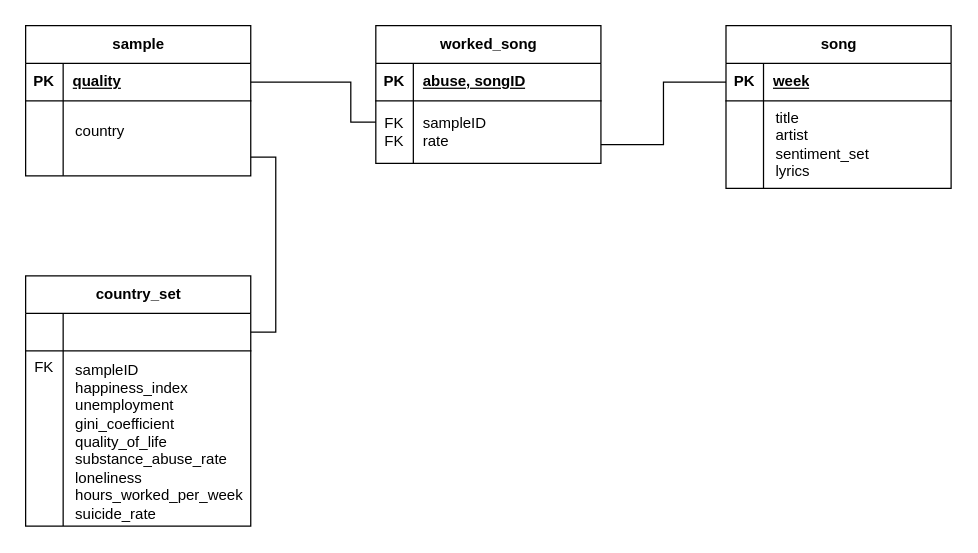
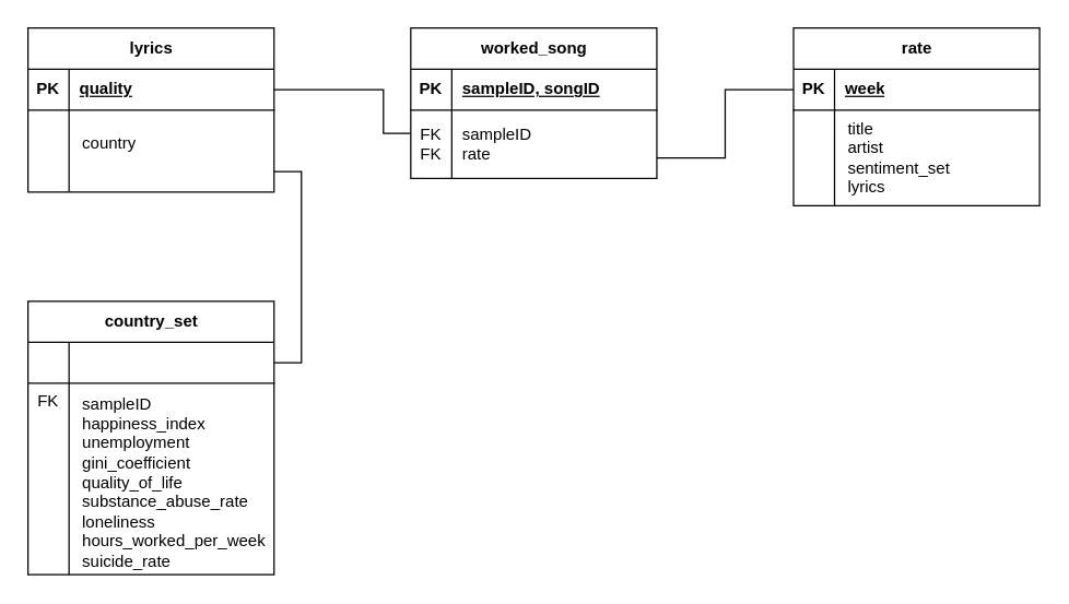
  <mxCell id="0" />
  <mxCell id="1" parent="0" />
- <mxCell id="2" value="song" style="shape=table;startSize=30;container=1;collapsible=1;childLayout=tableLayout;fixedRows=1;rowLines=0;fontStyle=1;align=center;resizeLast=1;html=1;" parent="1" vertex="1"><mxGeometry x="580" y="20" width="180" height="130" as="geometry" /></mxCell>
+ <mxCell id="2" value="rate" style="shape=table;startSize=30;container=1;collapsible=1;childLayout=tableLayout;fixedRows=1;rowLines=0;fontStyle=1;align=center;resizeLast=1;html=1;" parent="1" vertex="1"><mxGeometry x="580" y="20" width="180" height="130" as="geometry" /></mxCell>
  <mxCell id="3" value="" style="shape=tableRow;horizontal=0;startSize=0;swimlaneHead=0;swimlaneBody=0;fillColor=none;collapsible=0;dropTarget=0;points=[[0,0.5],[1,0.5]];portConstraint=eastwest;top=0;left=0;right=0;bottom=1;" parent="2" vertex="1"><mxGeometry y="30" width="180" height="30" as="geometry" /></mxCell>
  <mxCell id="4" value="PK" style="shape=partialRectangle;connectable=0;fillColor=none;top=0;left=0;bottom=0;right=0;fontStyle=1;overflow=hidden;whiteSpace=wrap;html=1;" parent="3" vertex="1"><mxGeometry width="30" height="30" as="geometry"><mxRectangle width="30" height="30" as="alternateBounds" /></mxGeometry></mxCell>
  <mxCell id="5" value="week" style="shape=partialRectangle;connectable=0;fillColor=none;top=0;left=0;bottom=0;right=0;align=left;spacingLeft=6;fontStyle=5;overflow=hidden;whiteSpace=wrap;html=1;" parent="3" vertex="1"><mxGeometry x="30" width="150" height="30" as="geometry"><mxRectangle width="150" height="30" as="alternateBounds" /></mxGeometry></mxCell>
  <mxCell id="6" value="" style="shape=tableRow;horizontal=0;startSize=0;swimlaneHead=0;swimlaneBody=0;fillColor=none;collapsible=0;dropTarget=0;points=[[0,0.5],[1,0.5]];portConstraint=eastwest;top=0;left=0;right=0;bottom=0;" parent="2" vertex="1"><mxGeometry y="60" width="180" height="70" as="geometry" /></mxCell>
  <mxCell id="7" value="" style="shape=partialRectangle;connectable=0;fillColor=none;top=0;left=0;bottom=0;right=0;editable=1;overflow=hidden;whiteSpace=wrap;html=1;" parent="6" vertex="1"><mxGeometry width="30" height="70" as="geometry"><mxRectangle width="30" height="70" as="alternateBounds" /></mxGeometry></mxCell>
  <mxCell id="8" value="&lt;table style=&quot;font-size: 1em; width: 180px;&quot; cellpadding=&quot;2&quot; cellspacing=&quot;0&quot;&gt;&lt;tbody&gt;&lt;tr&gt;&lt;td&gt;title&lt;br&gt;artist&lt;br&gt;sentiment_set&lt;br&gt;lyrics&lt;/td&gt;&lt;/tr&gt;&lt;/tbody&gt;&lt;/table&gt;" style="shape=partialRectangle;connectable=0;fillColor=none;top=0;left=0;bottom=0;right=0;align=left;spacingLeft=6;overflow=hidden;whiteSpace=wrap;html=1;" parent="6" vertex="1"><mxGeometry x="30" width="150" height="70" as="geometry"><mxRectangle width="150" height="70" as="alternateBounds" /></mxGeometry></mxCell>
  <mxCell id="9" value="country_set" style="shape=table;startSize=30;container=1;collapsible=1;childLayout=tableLayout;fixedRows=1;rowLines=0;fontStyle=1;align=center;resizeLast=1;html=1;" parent="1" vertex="1"><mxGeometry x="20" y="220" width="180" height="200" as="geometry" /></mxCell>
  <mxCell id="10" value="" style="shape=tableRow;horizontal=0;startSize=0;swimlaneHead=0;swimlaneBody=0;fillColor=none;collapsible=0;dropTarget=0;points=[[0,0.5],[1,0.5]];portConstraint=eastwest;top=0;left=0;right=0;bottom=1;" parent="9" vertex="1"><mxGeometry y="30" width="180" height="30" as="geometry" /></mxCell>
  <mxCell id="11" value="" style="shape=partialRectangle;connectable=0;fillColor=none;top=0;left=0;bottom=0;right=0;fontStyle=1;overflow=hidden;whiteSpace=wrap;html=1;" parent="10" vertex="1"><mxGeometry width="30" height="30" as="geometry"><mxRectangle width="30" height="30" as="alternateBounds" /></mxGeometry></mxCell>
  <mxCell id="12" value="" style="shape=partialRectangle;connectable=0;fillColor=none;top=0;left=0;bottom=0;right=0;align=left;spacingLeft=6;fontStyle=5;overflow=hidden;whiteSpace=wrap;html=1;" parent="10" vertex="1"><mxGeometry x="30" width="150" height="30" as="geometry"><mxRectangle width="150" height="30" as="alternateBounds" /></mxGeometry></mxCell>
  <mxCell id="13" value="" style="shape=tableRow;horizontal=0;startSize=0;swimlaneHead=0;swimlaneBody=0;fillColor=none;collapsible=0;dropTarget=0;points=[[0,0.5],[1,0.5]];portConstraint=eastwest;top=0;left=0;right=0;bottom=0;" parent="9" vertex="1"><mxGeometry y="60" width="180" height="140" as="geometry" /></mxCell>
  <mxCell id="14" value="&lt;div&gt;FK&lt;/div&gt;&lt;div&gt;&lt;br&gt;&lt;/div&gt;&lt;div&gt;&lt;br&gt;&lt;/div&gt;&lt;div&gt;&lt;br&gt;&lt;/div&gt;&lt;div&gt;&lt;br&gt;&lt;/div&gt;&lt;div&gt;&lt;br&gt;&lt;/div&gt;&lt;div&gt;&lt;br&gt;&lt;/div&gt;&lt;div&gt;&lt;br&gt;&lt;/div&gt;&lt;div&gt;&lt;br&gt;&lt;/div&gt;" style="shape=partialRectangle;connectable=0;fillColor=none;top=0;left=0;bottom=0;right=0;editable=1;overflow=hidden;whiteSpace=wrap;html=1;" parent="13" vertex="1"><mxGeometry width="30" height="140" as="geometry"><mxRectangle width="30" height="140" as="alternateBounds" /></mxGeometry></mxCell>
  <mxCell id="15" value="&lt;table style=&quot;font-size: 1em; width: 204.008px;&quot; cellpadding=&quot;2&quot; cellspacing=&quot;0&quot;&gt;&lt;tbody&gt;&lt;tr&gt;&lt;td&gt;&lt;table style=&quot;font-size: 1em; width: 180px;&quot; cellpadding=&quot;2&quot; cellspacing=&quot;0&quot;&gt;&lt;tbody&gt;&lt;tr&gt;&lt;td&gt;&lt;/td&gt;&lt;/tr&gt;&lt;/tbody&gt;&lt;/table&gt;sampleID&lt;br&gt;happiness_index&lt;br&gt;unemployment&lt;br&gt;gini_coefficient&lt;br&gt;quality_of_life&lt;br&gt;substance_abuse_rate&lt;br&gt;loneliness&lt;br&gt;hours_worked_per_week&lt;br&gt;suicide_rate&lt;br&gt;depression_rate&lt;/td&gt;&lt;/tr&gt;&lt;/tbody&gt;&lt;/table&gt;" style="shape=partialRectangle;connectable=0;fillColor=none;top=0;left=0;bottom=0;right=0;align=left;spacingLeft=6;overflow=hidden;whiteSpace=wrap;html=1;" parent="13" vertex="1"><mxGeometry x="30" width="150" height="140" as="geometry"><mxRectangle width="150" height="140" as="alternateBounds" /></mxGeometry></mxCell>
- <mxCell id="16" value="sample" style="shape=table;startSize=30;container=1;collapsible=1;childLayout=tableLayout;fixedRows=1;rowLines=0;fontStyle=1;align=center;resizeLast=1;html=1;" parent="1" vertex="1"><mxGeometry x="20" y="20" width="180" height="120" as="geometry" /></mxCell>
+ <mxCell id="16" value="lyrics" style="shape=table;startSize=30;container=1;collapsible=1;childLayout=tableLayout;fixedRows=1;rowLines=0;fontStyle=1;align=center;resizeLast=1;html=1;" parent="1" vertex="1"><mxGeometry x="20" y="20" width="180" height="120" as="geometry" /></mxCell>
  <mxCell id="17" value="" style="shape=tableRow;horizontal=0;startSize=0;swimlaneHead=0;swimlaneBody=0;fillColor=none;collapsible=0;dropTarget=0;points=[[0,0.5],[1,0.5]];portConstraint=eastwest;top=0;left=0;right=0;bottom=1;" parent="16" vertex="1"><mxGeometry y="30" width="180" height="30" as="geometry" /></mxCell>
  <mxCell id="18" value="PK" style="shape=partialRectangle;connectable=0;fillColor=none;top=0;left=0;bottom=0;right=0;fontStyle=1;overflow=hidden;whiteSpace=wrap;html=1;" parent="17" vertex="1"><mxGeometry width="30" height="30" as="geometry"><mxRectangle width="30" height="30" as="alternateBounds" /></mxGeometry></mxCell>
  <mxCell id="19" value="quality" style="shape=partialRectangle;connectable=0;fillColor=none;top=0;left=0;bottom=0;right=0;align=left;spacingLeft=6;fontStyle=5;overflow=hidden;whiteSpace=wrap;html=1;" parent="17" vertex="1"><mxGeometry x="30" width="150" height="30" as="geometry"><mxRectangle width="150" height="30" as="alternateBounds" /></mxGeometry></mxCell>
  <mxCell id="20" value="" style="shape=tableRow;horizontal=0;startSize=0;swimlaneHead=0;swimlaneBody=0;fillColor=none;collapsible=0;dropTarget=0;points=[[0,0.5],[1,0.5]];portConstraint=eastwest;top=0;left=0;right=0;bottom=0;" parent="16" vertex="1"><mxGeometry y="60" width="180" height="60" as="geometry" /></mxCell>
  <mxCell id="21" value="" style="shape=partialRectangle;connectable=0;fillColor=none;top=0;left=0;bottom=0;right=0;editable=1;overflow=hidden;whiteSpace=wrap;html=1;" parent="20" vertex="1"><mxGeometry width="30" height="60" as="geometry"><mxRectangle width="30" height="60" as="alternateBounds" /></mxGeometry></mxCell>
  <mxCell id="22" value="&lt;table style=&quot;font-size: 1em; width: 204.008px;&quot; cellpadding=&quot;2&quot; cellspacing=&quot;0&quot;&gt;&lt;tbody&gt;&lt;tr&gt;&lt;td&gt;&lt;table style=&quot;font-size: 1em; width: 180px;&quot; cellpadding=&quot;2&quot; cellspacing=&quot;0&quot;&gt;&lt;tbody&gt;&lt;tr&gt;&lt;td&gt;&lt;/td&gt;&lt;/tr&gt;&lt;/tbody&gt;&lt;/table&gt;country&lt;br&gt;&lt;br&gt;&lt;/td&gt;&lt;/tr&gt;&lt;/tbody&gt;&lt;/table&gt;" style="shape=partialRectangle;connectable=0;fillColor=none;top=0;left=0;bottom=0;right=0;align=left;spacingLeft=6;overflow=hidden;whiteSpace=wrap;html=1;" parent="20" vertex="1"><mxGeometry x="30" width="150" height="60" as="geometry"><mxRectangle width="150" height="60" as="alternateBounds" /></mxGeometry></mxCell>
  <mxCell id="23" value="" style="endArrow=none;html=1;rounded=0;exitX=1;exitY=0.75;exitDx=0;exitDy=0;exitPerimeter=0;entryX=1;entryY=0.5;entryDx=0;entryDy=0;edgeStyle=orthogonalEdgeStyle;" parent="1" source="20" target="10" edge="1"><mxGeometry width="50" height="50" relative="1" as="geometry"><mxPoint x="210" y="200" as="sourcePoint" /><mxPoint x="260" y="150" as="targetPoint" /><Array as="points"><mxPoint x="220" y="125" /><mxPoint x="220" y="265" /></Array></mxGeometry></mxCell>
  <mxCell id="24" value="" style="endArrow=none;html=1;rounded=0;exitX=1;exitY=0.5;exitDx=0;exitDy=0;edgeStyle=orthogonalEdgeStyle;entryX=0;entryY=0.34;entryDx=0;entryDy=0;entryPerimeter=0;" parent="1" source="17" target="29" edge="1"><mxGeometry width="50" height="50" relative="1" as="geometry"><mxPoint x="380" y="300" as="sourcePoint" /><mxPoint x="270" y="50" as="targetPoint" /><Array as="points"><mxPoint x="280" y="65" /><mxPoint x="280" y="97" /></Array></mxGeometry></mxCell>
  <mxCell id="25" value="worked_song" style="shape=table;startSize=30;container=1;collapsible=1;childLayout=tableLayout;fixedRows=1;rowLines=0;fontStyle=1;align=center;resizeLast=1;html=1;" parent="1" vertex="1"><mxGeometry x="300" y="20" width="180" height="110" as="geometry" /></mxCell>
  <mxCell id="26" value="" style="shape=tableRow;horizontal=0;startSize=0;swimlaneHead=0;swimlaneBody=0;fillColor=none;collapsible=0;dropTarget=0;points=[[0,0.5],[1,0.5]];portConstraint=eastwest;top=0;left=0;right=0;bottom=1;" parent="25" vertex="1"><mxGeometry y="30" width="180" height="30" as="geometry" /></mxCell>
  <mxCell id="27" value="PK" style="shape=partialRectangle;connectable=0;fillColor=none;top=0;left=0;bottom=0;right=0;fontStyle=1;overflow=hidden;whiteSpace=wrap;html=1;" parent="26" vertex="1"><mxGeometry width="30" height="30" as="geometry"><mxRectangle width="30" height="30" as="alternateBounds" /></mxGeometry></mxCell>
- <mxCell id="28" value="abuse, songID" style="shape=partialRectangle;connectable=0;fillColor=none;top=0;left=0;bottom=0;right=0;align=left;spacingLeft=6;fontStyle=5;overflow=hidden;whiteSpace=wrap;html=1;" parent="26" vertex="1"><mxGeometry x="30" width="150" height="30" as="geometry"><mxRectangle width="150" height="30" as="alternateBounds" /></mxGeometry></mxCell>
+ <mxCell id="28" value="sampleID, songID" style="shape=partialRectangle;connectable=0;fillColor=none;top=0;left=0;bottom=0;right=0;align=left;spacingLeft=6;fontStyle=5;overflow=hidden;whiteSpace=wrap;html=1;" parent="26" vertex="1"><mxGeometry x="30" width="150" height="30" as="geometry"><mxRectangle width="150" height="30" as="alternateBounds" /></mxGeometry></mxCell>
  <mxCell id="29" value="" style="shape=tableRow;horizontal=0;startSize=0;swimlaneHead=0;swimlaneBody=0;fillColor=none;collapsible=0;dropTarget=0;points=[[0,0.5],[1,0.5]];portConstraint=eastwest;top=0;left=0;right=0;bottom=0;" parent="25" vertex="1"><mxGeometry y="60" width="180" height="50" as="geometry" /></mxCell>
  <mxCell id="30" value="FK&lt;div&gt;FK&lt;/div&gt;" style="shape=partialRectangle;connectable=0;fillColor=none;top=0;left=0;bottom=0;right=0;editable=1;overflow=hidden;whiteSpace=wrap;html=1;" parent="29" vertex="1"><mxGeometry width="30" height="50" as="geometry"><mxRectangle width="30" height="50" as="alternateBounds" /></mxGeometry></mxCell>
  <mxCell id="31" value="sampleID&lt;div&gt;rate&lt;/div&gt;" style="shape=partialRectangle;connectable=0;fillColor=none;top=0;left=0;bottom=0;right=0;align=left;spacingLeft=6;overflow=hidden;whiteSpace=wrap;html=1;" parent="29" vertex="1"><mxGeometry x="30" width="150" height="50" as="geometry"><mxRectangle width="150" height="50" as="alternateBounds" /></mxGeometry></mxCell>
  <mxCell id="32" value="" style="endArrow=none;html=1;rounded=0;exitX=1;exitY=0.7;exitDx=0;exitDy=0;exitPerimeter=0;entryX=0;entryY=0.5;entryDx=0;entryDy=0;edgeStyle=orthogonalEdgeStyle;" parent="1" source="29" target="3" edge="1"><mxGeometry width="50" height="50" relative="1" as="geometry"><mxPoint x="380" y="300" as="sourcePoint" /><mxPoint x="430" y="250" as="targetPoint" /></mxGeometry></mxCell>
